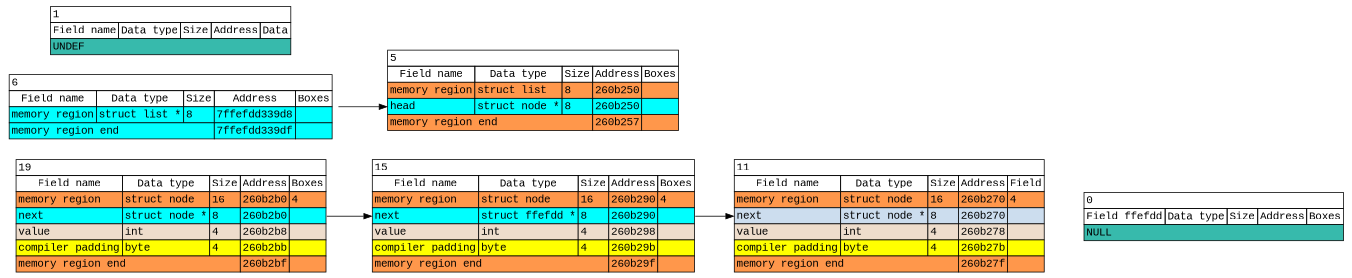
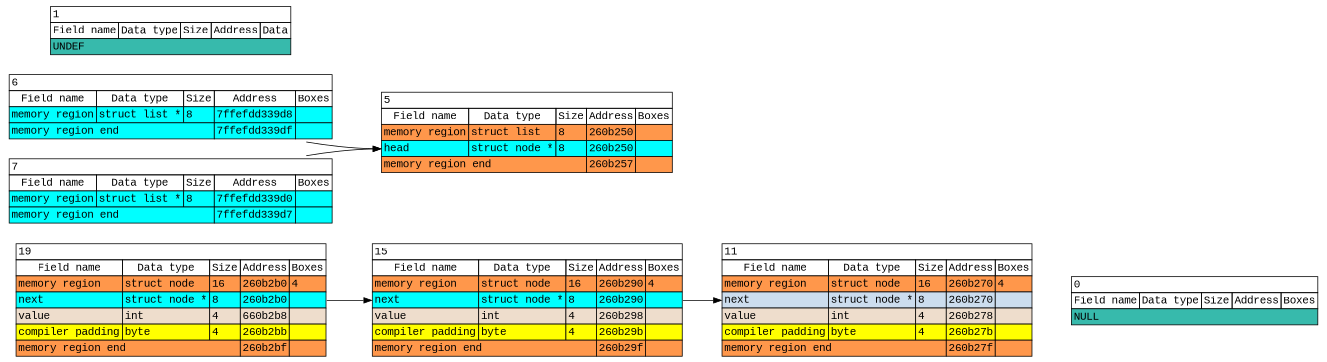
  digraph {
    fontname="Liberation Mono"
    rankdir=LR
    node [fontname="Liberation Mono" shape=none]
    edge [color="#000000" fontname="Liberation Mono" headport="39891536in:w" tailport="headout:e"]
-   n1 [label=<<TABLE BORDER="0" COLOR="black" CELLBORDER="1" CELLSPACING="0"><TR><TD BGCOLOR="#FFFFFF" COLSPAN="5" PORT="" ALIGN="left">19</TD></TR><TR><TD>Field name</TD><TD>Data type</TD><TD>Size</TD><TD>Address</TD><TD>Boxes</TD></TR><TR><TD BGCOLOR="#FF974B" COLSPAN="1" PORT="head" ALIGN="left">memory region</TD><TD BGCOLOR="#FF974B" COLSPAN="1" PORT="" ALIGN="left">struct node</TD><TD BGCOLOR="#FF974B" COLSPAN="1" PORT="" ALIGN="left">16</TD><TD BGCOLOR="#FF974B" COLSPAN="1" PORT="" ALIGN="left">260b2b0</TD><TD BGCOLOR="#FF974B" COLSPAN="1" PORT="" ALIGN="left">4</TD></TR><TR><TD BGCOLOR="#00FFFF" COLSPAN="1" PORT="39891632in" ALIGN="left">next</TD><TD BGCOLOR="#00FFFF" COLSPAN="1" PORT="" ALIGN="left">struct node *</TD><TD BGCOLOR="#00FFFF" COLSPAN="1" PORT="" ALIGN="left">8</TD><TD BGCOLOR="#00FFFF" COLSPAN="1" PORT="" ALIGN="left">260b2b0</TD><TD BGCOLOR="#00FFFF" COLSPAN="1" PORT="39891632out" ALIGN="left"></TD></TR><TR><TD BGCOLOR="#EEDDCC" COLSPAN="1" PORT="39891640in" ALIGN="left">value</TD><TD BGCOLOR="#EEDDCC" COLSPAN="1" PORT="" ALIGN="left">int</TD><TD BGCOLOR="#EEDDCC" COLSPAN="1" PORT="" ALIGN="left">4</TD><TD BGCOLOR="#EEDDCC" COLSPAN="1" PORT="" ALIGN="left">260b2b8</TD><TD BGCOLOR="#EEDDCC" COLSPAN="1" PORT="39891640out" ALIGN="left"></TD></TR><TR><TD BGCOLOR="#FFFF00" COLSPAN="1" PORT="" ALIGN="left">compiler padding</TD><TD BGCOLOR="#FFFF00" COLSPAN="1" PORT="" ALIGN="left">byte</TD><TD BGCOLOR="#FFFF00" COLSPAN="1" PORT="" ALIGN="left">4</TD><TD BGCOLOR="#FFFF00" COLSPAN="1" PORT="" ALIGN="left">260b2bb</TD><TD BGCOLOR="#FFFF00" COLSPAN="1" PORT="" ALIGN="left"></TD></TR><TR><TD BGCOLOR="#FF974B" COLSPAN="3" PORT="head" ALIGN="left">memory region end</TD><TD BGCOLOR="#FF974B" COLSPAN="1" PORT="" ALIGN="left">260b2bf</TD><TD BGCOLOR="#FF974B" COLSPAN="1" PORT="" ALIGN="left"></TD></TR></TABLE>>]
-   n2 [label=<<TABLE BORDER="0" COLOR="black" CELLBORDER="1" CELLSPACING="0"><TR><TD BGCOLOR="#FFFFFF" COLSPAN="5" PORT="" ALIGN="left">15</TD></TR><TR><TD>Field name</TD><TD>Data type</TD><TD>Size</TD><TD>Address</TD><TD>Boxes</TD></TR><TR><TD BGCOLOR="#FF974B" COLSPAN="1" PORT="head" ALIGN="left">memory region</TD><TD BGCOLOR="#FF974B" COLSPAN="1" PORT="" ALIGN="left">struct node</TD><TD BGCOLOR="#FF974B" COLSPAN="1" PORT="" ALIGN="left">16</TD><TD BGCOLOR="#FF974B" COLSPAN="1" PORT="" ALIGN="left">260b290</TD><TD BGCOLOR="#FF974B" COLSPAN="1" PORT="" ALIGN="left">4</TD></TR><TR><TD BGCOLOR="#00FFFF" COLSPAN="1" PORT="39891600in" ALIGN="left">next</TD><TD BGCOLOR="#00FFFF" COLSPAN="1" PORT="" ALIGN="left">struct ffefdd *</TD><TD BGCOLOR="#00FFFF" COLSPAN="1" PORT="" ALIGN="left">8</TD><TD BGCOLOR="#00FFFF" COLSPAN="1" PORT="" ALIGN="left">260b290</TD><TD BGCOLOR="#00FFFF" COLSPAN="1" PORT="39891600out" ALIGN="left"></TD></TR><TR><TD BGCOLOR="#EEDDCC" COLSPAN="1" PORT="39891608in" ALIGN="left">value</TD><TD BGCOLOR="#EEDDCC" COLSPAN="1" PORT="" ALIGN="left">int</TD><TD BGCOLOR="#EEDDCC" COLSPAN="1" PORT="" ALIGN="left">4</TD><TD BGCOLOR="#EEDDCC" COLSPAN="1" PORT="" ALIGN="left">260b298</TD><TD BGCOLOR="#EEDDCC" COLSPAN="1" PORT="39891608out" ALIGN="left"></TD></TR><TR><TD BGCOLOR="#FFFF00" COLSPAN="1" PORT="" ALIGN="left">compiler padding</TD><TD BGCOLOR="#FFFF00" COLSPAN="1" PORT="" ALIGN="left">byte</TD><TD BGCOLOR="#FFFF00" COLSPAN="1" PORT="" ALIGN="left">4</TD><TD BGCOLOR="#FFFF00" COLSPAN="1" PORT="" ALIGN="left">260b29b</TD><TD BGCOLOR="#FFFF00" COLSPAN="1" PORT="" ALIGN="left"></TD></TR><TR><TD BGCOLOR="#FF974B" COLSPAN="3" PORT="head" ALIGN="left">memory region end</TD><TD BGCOLOR="#FF974B" COLSPAN="1" PORT="" ALIGN="left">260b29f</TD><TD BGCOLOR="#FF974B" COLSPAN="1" PORT="" ALIGN="left"></TD></TR></TABLE>>]
-   n3 [label=<<TABLE BORDER="0" COLOR="black" CELLBORDER="1" CELLSPACING="0"><TR><TD BGCOLOR="#FFFFFF" COLSPAN="5" PORT="" ALIGN="left">11</TD></TR><TR><TD>Field name</TD><TD>Data type</TD><TD>Size</TD><TD>Address</TD><TD>Field</TD></TR><TR><TD BGCOLOR="#FF974B" COLSPAN="1" PORT="head" ALIGN="left">memory region</TD><TD BGCOLOR="#FF974B" COLSPAN="1" PORT="" ALIGN="left">struct node</TD><TD BGCOLOR="#FF974B" COLSPAN="1" PORT="" ALIGN="left">16</TD><TD BGCOLOR="#FF974B" COLSPAN="1" PORT="" ALIGN="left">260b270</TD><TD BGCOLOR="#FF974B" COLSPAN="1" PORT="" ALIGN="left">4</TD></TR><TR><TD BGCOLOR="#CCDDEE" COLSPAN="1" PORT="39891568in" ALIGN="left">next</TD><TD BGCOLOR="#CCDDEE" COLSPAN="1" PORT="" ALIGN="left">struct node *</TD><TD BGCOLOR="#CCDDEE" COLSPAN="1" PORT="" ALIGN="left">8</TD><TD BGCOLOR="#CCDDEE" COLSPAN="1" PORT="" ALIGN="left">260b270</TD><TD BGCOLOR="#CCDDEE" COLSPAN="1" PORT="39891568out" ALIGN="left"></TD></TR><TR><TD BGCOLOR="#EEDDCC" COLSPAN="1" PORT="39891576in" ALIGN="left">value</TD><TD BGCOLOR="#EEDDCC" COLSPAN="1" PORT="" ALIGN="left">int</TD><TD BGCOLOR="#EEDDCC" COLSPAN="1" PORT="" ALIGN="left">4</TD><TD BGCOLOR="#EEDDCC" COLSPAN="1" PORT="" ALIGN="left">260b278</TD><TD BGCOLOR="#EEDDCC" COLSPAN="1" PORT="39891576out" ALIGN="left"></TD></TR><TR><TD BGCOLOR="#FFFF00" COLSPAN="1" PORT="" ALIGN="left">compiler padding</TD><TD BGCOLOR="#FFFF00" COLSPAN="1" PORT="" ALIGN="left">byte</TD><TD BGCOLOR="#FFFF00" COLSPAN="1" PORT="" ALIGN="left">4</TD><TD BGCOLOR="#FFFF00" COLSPAN="1" PORT="" ALIGN="left">260b27b</TD><TD BGCOLOR="#FFFF00" COLSPAN="1" PORT="" ALIGN="left"></TD></TR><TR><TD BGCOLOR="#FF974B" COLSPAN="3" PORT="head" ALIGN="left">memory region end</TD><TD BGCOLOR="#FF974B" COLSPAN="1" PORT="" ALIGN="left">260b27f</TD><TD BGCOLOR="#FF974B" COLSPAN="1" PORT="" ALIGN="left"></TD></TR></TABLE>>]
-   n4 [label=<<TABLE BORDER="0" COLOR="black" CELLBORDER="1" CELLSPACING="0"><TR><TD BGCOLOR="#FFFFFF" COLSPAN="5" PORT="" ALIGN="left">0</TD></TR><TR><TD>Field ffefdd</TD><TD>Data type</TD><TD>Size</TD><TD>Address</TD><TD>Boxes</TD></TR><TR><TD BGCOLOR="#37BAAC" COLSPAN="5" PORT="head" ALIGN="left">NULL</TD></TR></TABLE>>]
+   n1 [label=<<TABLE BORDER="0" COLOR="black" CELLBORDER="1" CELLSPACING="0"><TR><TD BGCOLOR="#FFFFFF" COLSPAN="5" PORT="" ALIGN="left">19</TD></TR><TR><TD>Field name</TD><TD>Data type</TD><TD>Size</TD><TD>Address</TD><TD>Boxes</TD></TR><TR><TD BGCOLOR="#FF974B" COLSPAN="1" PORT="head" ALIGN="left">memory region</TD><TD BGCOLOR="#FF974B" COLSPAN="1" PORT="" ALIGN="left">struct node</TD><TD BGCOLOR="#FF974B" COLSPAN="1" PORT="" ALIGN="left">16</TD><TD BGCOLOR="#FF974B" COLSPAN="1" PORT="" ALIGN="left">260b2b0</TD><TD BGCOLOR="#FF974B" COLSPAN="1" PORT="" ALIGN="left">4</TD></TR><TR><TD BGCOLOR="#00FFFF" COLSPAN="1" PORT="39891632in" ALIGN="left">next</TD><TD BGCOLOR="#00FFFF" COLSPAN="1" PORT="" ALIGN="left">struct node *</TD><TD BGCOLOR="#00FFFF" COLSPAN="1" PORT="" ALIGN="left">8</TD><TD BGCOLOR="#00FFFF" COLSPAN="1" PORT="" ALIGN="left">260b2b0</TD><TD BGCOLOR="#00FFFF" COLSPAN="1" PORT="39891632out" ALIGN="left"></TD></TR><TR><TD BGCOLOR="#EEDDCC" COLSPAN="1" PORT="39891640in" ALIGN="left">value</TD><TD BGCOLOR="#EEDDCC" COLSPAN="1" PORT="" ALIGN="left">int</TD><TD BGCOLOR="#EEDDCC" COLSPAN="1" PORT="" ALIGN="left">4</TD><TD BGCOLOR="#EEDDCC" COLSPAN="1" PORT="" ALIGN="left">660b2b8</TD><TD BGCOLOR="#EEDDCC" COLSPAN="1" PORT="39891640out" ALIGN="left"></TD></TR><TR><TD BGCOLOR="#FFFF00" COLSPAN="1" PORT="" ALIGN="left">compiler padding</TD><TD BGCOLOR="#FFFF00" COLSPAN="1" PORT="" ALIGN="left">byte</TD><TD BGCOLOR="#FFFF00" COLSPAN="1" PORT="" ALIGN="left">4</TD><TD BGCOLOR="#FFFF00" COLSPAN="1" PORT="" ALIGN="left">260b2bb</TD><TD BGCOLOR="#FFFF00" COLSPAN="1" PORT="" ALIGN="left"></TD></TR><TR><TD BGCOLOR="#FF974B" COLSPAN="3" PORT="head" ALIGN="left">memory region end</TD><TD BGCOLOR="#FF974B" COLSPAN="1" PORT="" ALIGN="left">260b2bf</TD><TD BGCOLOR="#FF974B" COLSPAN="1" PORT="" ALIGN="left"></TD></TR></TABLE>>]
+   n2 [label=<<TABLE BORDER="0" COLOR="black" CELLBORDER="1" CELLSPACING="0"><TR><TD BGCOLOR="#FFFFFF" COLSPAN="5" PORT="" ALIGN="left">15</TD></TR><TR><TD>Field name</TD><TD>Data type</TD><TD>Size</TD><TD>Address</TD><TD>Boxes</TD></TR><TR><TD BGCOLOR="#FF974B" COLSPAN="1" PORT="head" ALIGN="left">memory region</TD><TD BGCOLOR="#FF974B" COLSPAN="1" PORT="" ALIGN="left">struct node</TD><TD BGCOLOR="#FF974B" COLSPAN="1" PORT="" ALIGN="left">16</TD><TD BGCOLOR="#FF974B" COLSPAN="1" PORT="" ALIGN="left">260b290</TD><TD BGCOLOR="#FF974B" COLSPAN="1" PORT="" ALIGN="left">4</TD></TR><TR><TD BGCOLOR="#00FFFF" COLSPAN="1" PORT="39891600in" ALIGN="left">next</TD><TD BGCOLOR="#00FFFF" COLSPAN="1" PORT="" ALIGN="left">struct node *</TD><TD BGCOLOR="#00FFFF" COLSPAN="1" PORT="" ALIGN="left">8</TD><TD BGCOLOR="#00FFFF" COLSPAN="1" PORT="" ALIGN="left">260b290</TD><TD BGCOLOR="#00FFFF" COLSPAN="1" PORT="39891600out" ALIGN="left"></TD></TR><TR><TD BGCOLOR="#EEDDCC" COLSPAN="1" PORT="39891608in" ALIGN="left">value</TD><TD BGCOLOR="#EEDDCC" COLSPAN="1" PORT="" ALIGN="left">int</TD><TD BGCOLOR="#EEDDCC" COLSPAN="1" PORT="" ALIGN="left">4</TD><TD BGCOLOR="#EEDDCC" COLSPAN="1" PORT="" ALIGN="left">260b298</TD><TD BGCOLOR="#EEDDCC" COLSPAN="1" PORT="39891608out" ALIGN="left"></TD></TR><TR><TD BGCOLOR="#FFFF00" COLSPAN="1" PORT="" ALIGN="left">compiler padding</TD><TD BGCOLOR="#FFFF00" COLSPAN="1" PORT="" ALIGN="left">byte</TD><TD BGCOLOR="#FFFF00" COLSPAN="1" PORT="" ALIGN="left">4</TD><TD BGCOLOR="#FFFF00" COLSPAN="1" PORT="" ALIGN="left">260b29b</TD><TD BGCOLOR="#FFFF00" COLSPAN="1" PORT="" ALIGN="left"></TD></TR><TR><TD BGCOLOR="#FF974B" COLSPAN="3" PORT="head" ALIGN="left">memory region end</TD><TD BGCOLOR="#FF974B" COLSPAN="1" PORT="" ALIGN="left">260b29f</TD><TD BGCOLOR="#FF974B" COLSPAN="1" PORT="" ALIGN="left"></TD></TR></TABLE>>]
+   n3 [label=<<TABLE BORDER="0" COLOR="black" CELLBORDER="1" CELLSPACING="0"><TR><TD BGCOLOR="#FFFFFF" COLSPAN="5" PORT="" ALIGN="left">11</TD></TR><TR><TD>Field name</TD><TD>Data type</TD><TD>Size</TD><TD>Address</TD><TD>Boxes</TD></TR><TR><TD BGCOLOR="#FF974B" COLSPAN="1" PORT="head" ALIGN="left">memory region</TD><TD BGCOLOR="#FF974B" COLSPAN="1" PORT="" ALIGN="left">struct node</TD><TD BGCOLOR="#FF974B" COLSPAN="1" PORT="" ALIGN="left">16</TD><TD BGCOLOR="#FF974B" COLSPAN="1" PORT="" ALIGN="left">260b270</TD><TD BGCOLOR="#FF974B" COLSPAN="1" PORT="" ALIGN="left">4</TD></TR><TR><TD BGCOLOR="#CCDDEE" COLSPAN="1" PORT="39891568in" ALIGN="left">next</TD><TD BGCOLOR="#CCDDEE" COLSPAN="1" PORT="" ALIGN="left">struct node *</TD><TD BGCOLOR="#CCDDEE" COLSPAN="1" PORT="" ALIGN="left">8</TD><TD BGCOLOR="#CCDDEE" COLSPAN="1" PORT="" ALIGN="left">260b270</TD><TD BGCOLOR="#CCDDEE" COLSPAN="1" PORT="39891568out" ALIGN="left"></TD></TR><TR><TD BGCOLOR="#EEDDCC" COLSPAN="1" PORT="39891576in" ALIGN="left">value</TD><TD BGCOLOR="#EEDDCC" COLSPAN="1" PORT="" ALIGN="left">int</TD><TD BGCOLOR="#EEDDCC" COLSPAN="1" PORT="" ALIGN="left">4</TD><TD BGCOLOR="#EEDDCC" COLSPAN="1" PORT="" ALIGN="left">260b278</TD><TD BGCOLOR="#EEDDCC" COLSPAN="1" PORT="39891576out" ALIGN="left"></TD></TR><TR><TD BGCOLOR="#FFFF00" COLSPAN="1" PORT="" ALIGN="left">compiler padding</TD><TD BGCOLOR="#FFFF00" COLSPAN="1" PORT="" ALIGN="left">byte</TD><TD BGCOLOR="#FFFF00" COLSPAN="1" PORT="" ALIGN="left">4</TD><TD BGCOLOR="#FFFF00" COLSPAN="1" PORT="" ALIGN="left">260b27b</TD><TD BGCOLOR="#FFFF00" COLSPAN="1" PORT="" ALIGN="left"></TD></TR><TR><TD BGCOLOR="#FF974B" COLSPAN="3" PORT="head" ALIGN="left">memory region end</TD><TD BGCOLOR="#FF974B" COLSPAN="1" PORT="" ALIGN="left">260b27f</TD><TD BGCOLOR="#FF974B" COLSPAN="1" PORT="" ALIGN="left"></TD></TR></TABLE>>]
+   n4 [label=<<TABLE BORDER="0" COLOR="black" CELLBORDER="1" CELLSPACING="0"><TR><TD BGCOLOR="#FFFFFF" COLSPAN="5" PORT="" ALIGN="left">0</TD></TR><TR><TD>Field name</TD><TD>Data type</TD><TD>Size</TD><TD>Address</TD><TD>Boxes</TD></TR><TR><TD BGCOLOR="#37BAAC" COLSPAN="5" PORT="head" ALIGN="left">NULL</TD></TR></TABLE>>]
    n5 [label=<<TABLE BORDER="0" COLOR="black" CELLBORDER="1" CELLSPACING="0"><TR><TD BGCOLOR="#FFFFFF" COLSPAN="5" PORT="" ALIGN="left">5</TD></TR><TR><TD>Field name</TD><TD>Data type</TD><TD>Size</TD><TD>Address</TD><TD>Boxes</TD></TR><TR><TD BGCOLOR="#FF974B" COLSPAN="1" PORT="head" ALIGN="left">memory region</TD><TD BGCOLOR="#FF974B" COLSPAN="1" PORT="" ALIGN="left">struct list</TD><TD BGCOLOR="#FF974B" COLSPAN="1" PORT="" ALIGN="left">8</TD><TD BGCOLOR="#FF974B" COLSPAN="1" PORT="" ALIGN="left">260b250</TD><TD BGCOLOR="#FF974B" COLSPAN="1" PORT="" ALIGN="left"></TD></TR><TR><TD BGCOLOR="#00FFFF" COLSPAN="1" PORT="39891536in" ALIGN="left">head</TD><TD BGCOLOR="#00FFFF" COLSPAN="1" PORT="" ALIGN="left">struct node *</TD><TD BGCOLOR="#00FFFF" COLSPAN="1" PORT="" ALIGN="left">8</TD><TD BGCOLOR="#00FFFF" COLSPAN="1" PORT="" ALIGN="left">260b250</TD><TD BGCOLOR="#00FFFF" COLSPAN="1" PORT="39891536out" ALIGN="left"></TD></TR><TR><TD BGCOLOR="#FF974B" COLSPAN="3" PORT="head" ALIGN="left">memory region end</TD><TD BGCOLOR="#FF974B" COLSPAN="1" PORT="" ALIGN="left">260b257</TD><TD BGCOLOR="#FF974B" COLSPAN="1" PORT="" ALIGN="left"></TD></TR></TABLE>>]
    n6 [label=<<TABLE BORDER="0" COLOR="black" CELLBORDER="1" CELLSPACING="0"><TR><TD BGCOLOR="#FFFFFF" COLSPAN="5" PORT="" ALIGN="left">6</TD></TR><TR><TD>Field name</TD><TD>Data type</TD><TD>Size</TD><TD>Address</TD><TD>Boxes</TD></TR><TR><TD BGCOLOR="#00FFFF" COLSPAN="1" PORT="head" ALIGN="left">memory region</TD><TD BGCOLOR="#00FFFF" COLSPAN="1" PORT="" ALIGN="left">struct list *</TD><TD BGCOLOR="#00FFFF" COLSPAN="1" PORT="" ALIGN="left">8</TD><TD BGCOLOR="#00FFFF" COLSPAN="1" PORT="" ALIGN="left">7ffefdd339d8</TD><TD BGCOLOR="#00FFFF" COLSPAN="1" PORT="" ALIGN="left"></TD></TR><TR><TD BGCOLOR="#00FFFF" COLSPAN="3" PORT="head" ALIGN="left">memory region end</TD><TD BGCOLOR="#00FFFF" COLSPAN="1" PORT="" ALIGN="left">7ffefdd339df</TD><TD BGCOLOR="#00FFFF" COLSPAN="1" PORT="" ALIGN="left"></TD></TR></TABLE>>]
+   n7 [label=<<TABLE BORDER="0" COLOR="black" CELLBORDER="1" CELLSPACING="0"><TR><TD BGCOLOR="#FFFFFF" COLSPAN="5" PORT="" ALIGN="left">7</TD></TR><TR><TD>Field name</TD><TD>Data type</TD><TD>Size</TD><TD>Address</TD><TD>Boxes</TD></TR><TR><TD BGCOLOR="#00FFFF" COLSPAN="1" PORT="head" ALIGN="left">memory region</TD><TD BGCOLOR="#00FFFF" COLSPAN="1" PORT="" ALIGN="left">struct list *</TD><TD BGCOLOR="#00FFFF" COLSPAN="1" PORT="" ALIGN="left">8</TD><TD BGCOLOR="#00FFFF" COLSPAN="1" PORT="" ALIGN="left">7ffefdd339d0</TD><TD BGCOLOR="#00FFFF" COLSPAN="1" PORT="" ALIGN="left"></TD></TR><TR><TD BGCOLOR="#00FFFF" COLSPAN="3" PORT="head" ALIGN="left">memory region end</TD><TD BGCOLOR="#00FFFF" COLSPAN="1" PORT="" ALIGN="left">7ffefdd339d7</TD><TD BGCOLOR="#00FFFF" COLSPAN="1" PORT="" ALIGN="left"></TD></TR></TABLE>>]
    n8 [label=<<TABLE BORDER="0" COLOR="black" CELLBORDER="1" CELLSPACING="0"><TR><TD BGCOLOR="#FFFFFF" COLSPAN="5" PORT="" ALIGN="left">1</TD></TR><TR><TD>Field name</TD><TD>Data type</TD><TD>Size</TD><TD>Address</TD><TD>Data</TD></TR><TR><TD BGCOLOR="#37BAAC" COLSPAN="5" PORT="head" ALIGN="left">UNDEF</TD></TR></TABLE>>]
    subgraph sub_1 {
      n1
      n2
      n3
      n4
      n5
      n6
+     n7
      n8
    }
    n1 -> n2 [headport="39891600in:w" tailport="39891632out:e"]
    n2 -> n3 [headport="39891568in:w" tailport="39891600out:e"]
    n3 -> n4 [headport="0in:w" style=invis tailport="39891568out:e" color=""]
    n6 -> n5
+   n7 -> n5
  }
